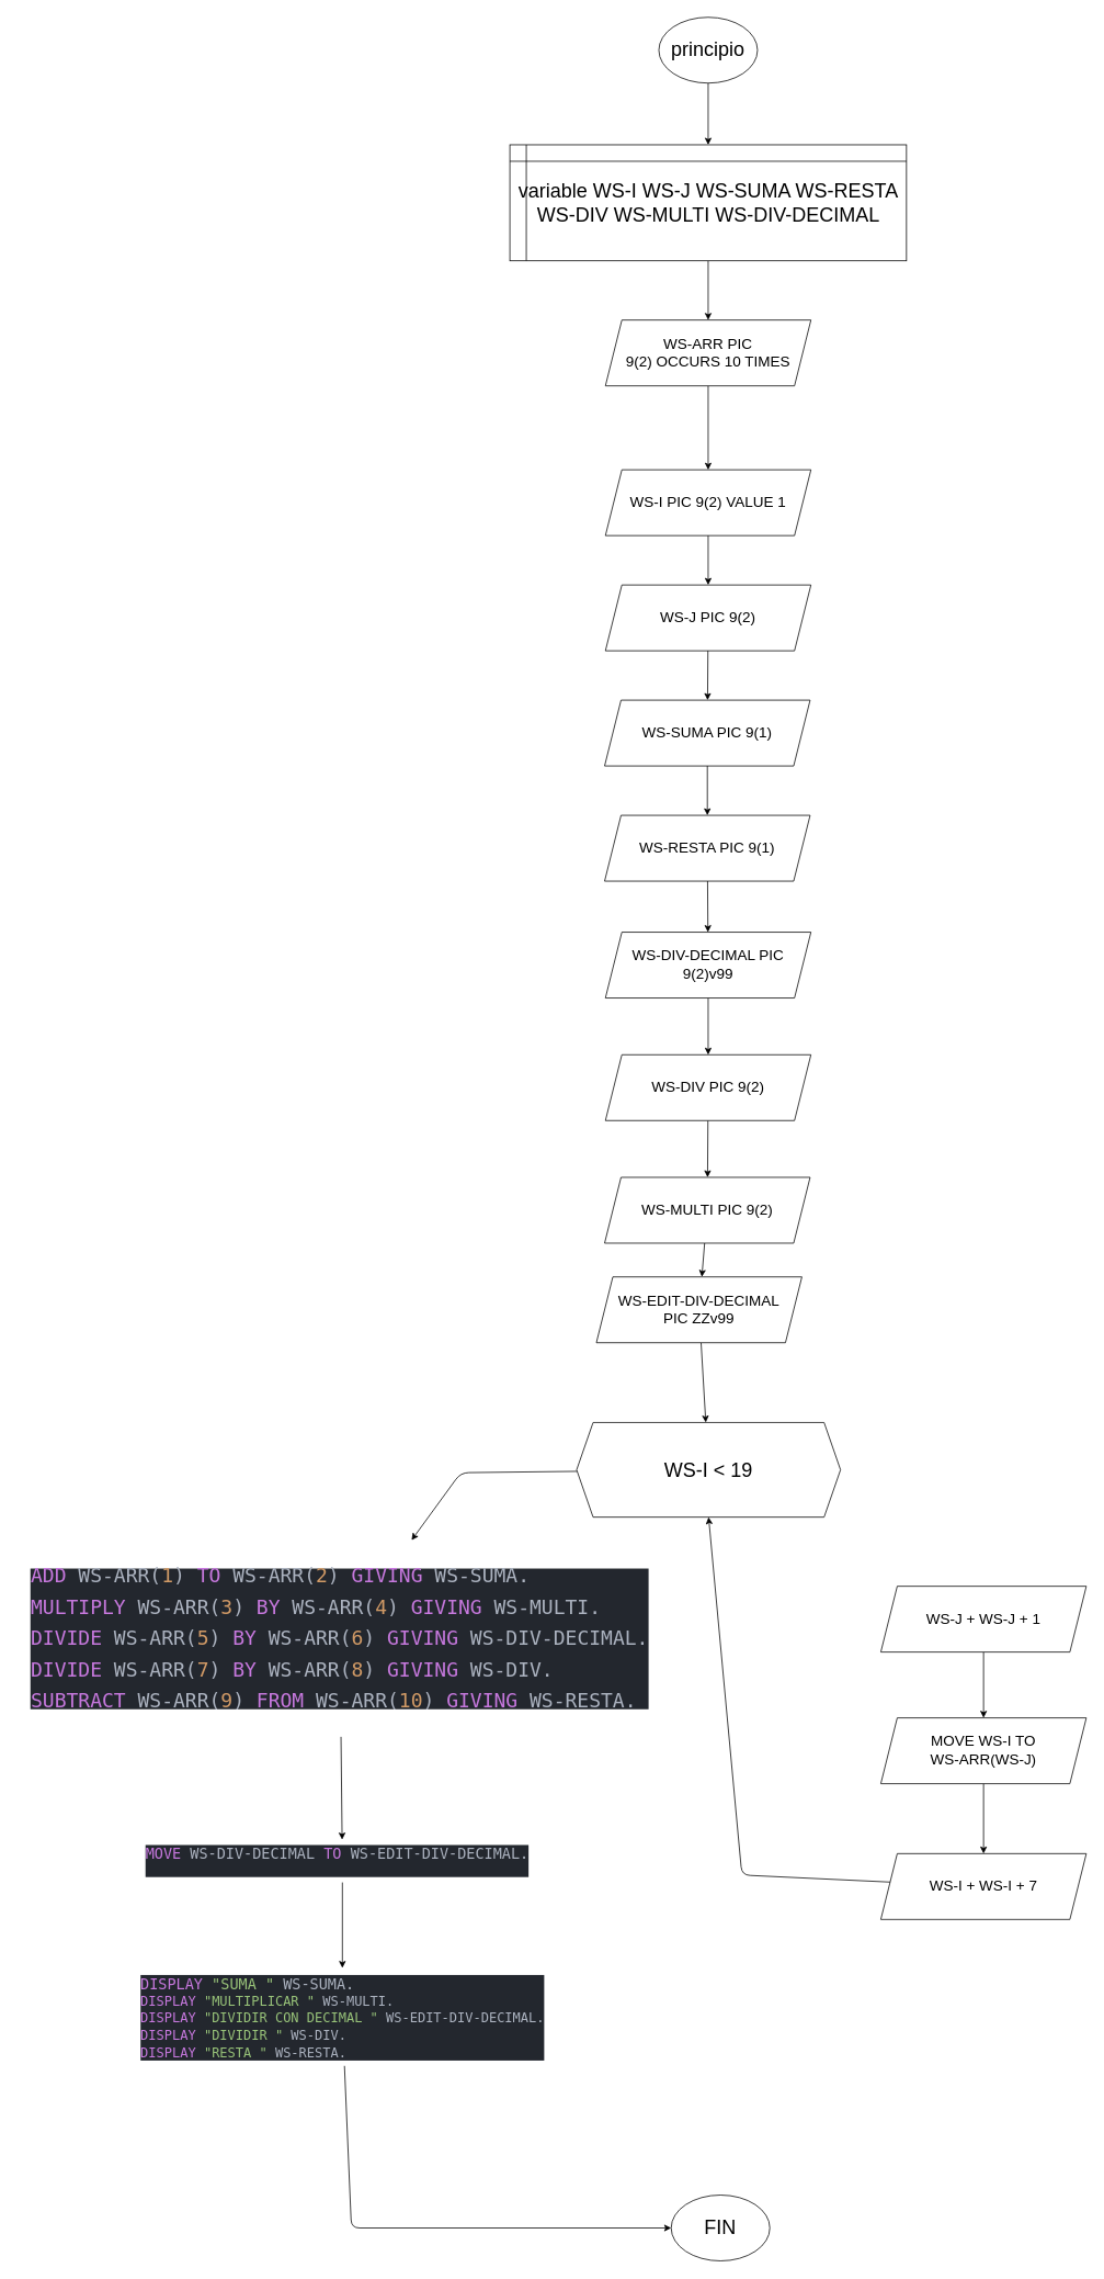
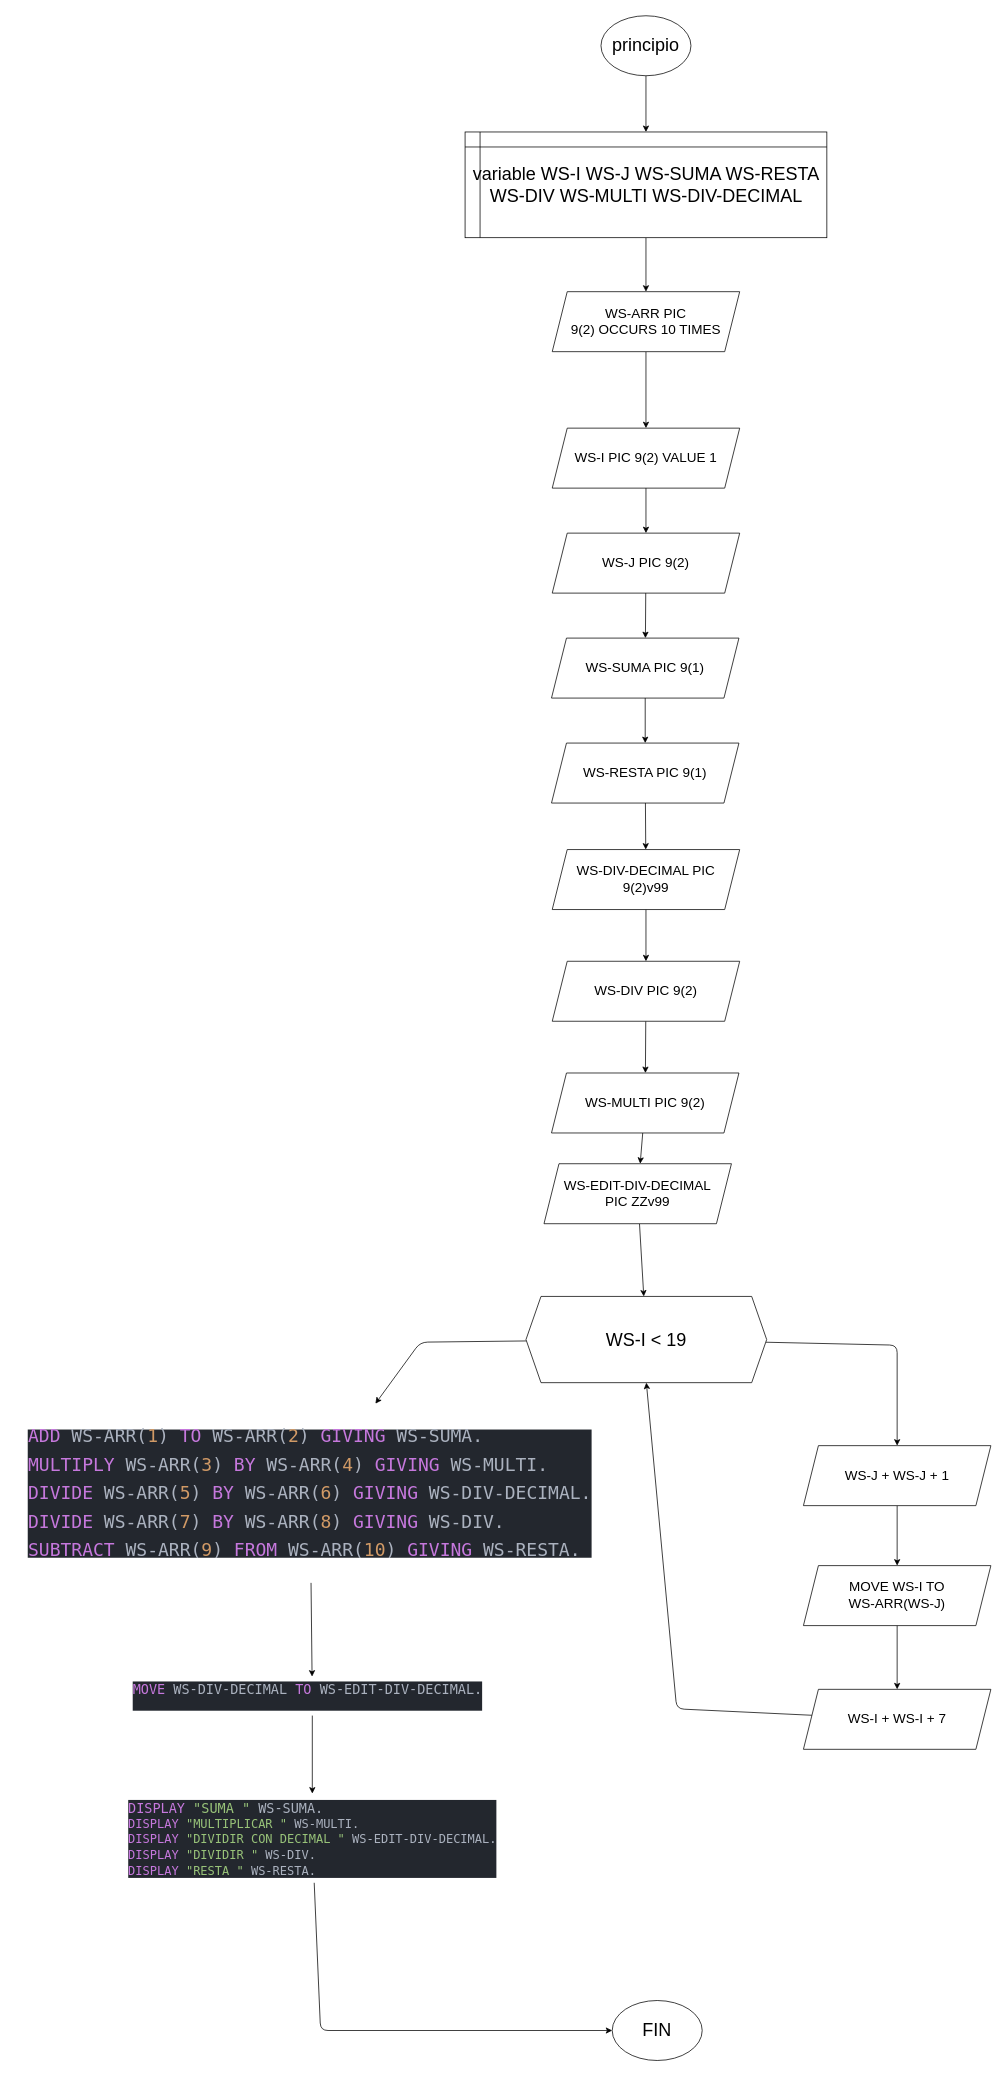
  <mxCell id="0" />
  <mxCell id="1" parent="0" />
  <mxCell id="2" style="edgeStyle=none;html=1;entryX=0.5;entryY=0;entryDx=0;entryDy=0;fontFamily=Garamond;fontSize=18;" parent="1" source="3" target="5" edge="1"><mxGeometry relative="1" as="geometry" /></mxCell>
  <mxCell id="3" value="&lt;span style=&quot;font-size: 18px;&quot;&gt;WS-SUMA PIC 9(1)&lt;/span&gt;" style="shape=parallelogram;perimeter=parallelogramPerimeter;whiteSpace=wrap;html=1;fixedSize=1;align=center;" parent="1" vertex="1"><mxGeometry x="735" y="850" width="250" height="80" as="geometry" /></mxCell>
  <mxCell id="4" style="edgeStyle=none;html=1;fontFamily=Garamond;fontSize=18;" parent="1" source="5" target="19" edge="1"><mxGeometry relative="1" as="geometry"><mxPoint x="860" y="1120" as="targetPoint" /></mxGeometry></mxCell>
  <mxCell id="5" value="&lt;span style=&quot;font-size: 18px;&quot;&gt;WS-RESTA PIC 9(1)&lt;/span&gt;" style="shape=parallelogram;perimeter=parallelogramPerimeter;whiteSpace=wrap;html=1;fixedSize=1;align=center;" parent="1" vertex="1"><mxGeometry x="735" y="990" width="250" height="80" as="geometry" /></mxCell>
  <mxCell id="6" style="edgeStyle=none;html=1;fontSize=24;" edge="1" parent="1" source="7" target="21"><mxGeometry relative="1" as="geometry" /></mxCell>
  <mxCell id="7" value="&lt;span style=&quot;font-size: 18px;&quot;&gt;WS-DIV PIC 9(2)&lt;/span&gt;" style="shape=parallelogram;perimeter=parallelogramPerimeter;whiteSpace=wrap;html=1;fixedSize=1;align=center;" parent="1" vertex="1"><mxGeometry x="736" y="1281" width="250" height="80" as="geometry" /></mxCell>
  <mxCell id="8" style="edgeStyle=none;html=1;fontSize=24;" edge="1" parent="1" source="9" target="11"><mxGeometry relative="1" as="geometry" /></mxCell>
  <mxCell id="9" value="&lt;font style=&quot;font-size: 24px;&quot;&gt;principio&lt;/font&gt;" style="ellipse;whiteSpace=wrap;html=1;" vertex="1" parent="1"><mxGeometry x="801" y="20" width="120" height="80" as="geometry" /></mxCell>
  <mxCell id="10" style="edgeStyle=none;html=1;fontSize=24;" edge="1" parent="1" source="11" target="17"><mxGeometry relative="1" as="geometry" /></mxCell>
  <mxCell id="11" value="variable WS-I WS-J WS-SUMA WS-RESTA WS-DIV WS-MULTI WS-DIV-DECIMAL" style="shape=internalStorage;whiteSpace=wrap;html=1;backgroundOutline=1;fontSize=24;" vertex="1" parent="1"><mxGeometry x="619.75" y="175" width="482.5" height="141" as="geometry" /></mxCell>
  <mxCell id="12" value="&lt;span style=&quot;font-size: 18px;&quot;&gt;WS-I PIC 9(2) VALUE 1&lt;/span&gt;" style="shape=parallelogram;perimeter=parallelogramPerimeter;whiteSpace=wrap;html=1;fixedSize=1;align=center;" vertex="1" parent="1"><mxGeometry x="736" y="570" width="250" height="80" as="geometry" /></mxCell>
  <mxCell id="13" style="edgeStyle=none;html=1;entryX=0.5;entryY=0;entryDx=0;entryDy=0;fontFamily=Garamond;fontSize=18;" edge="1" parent="1" target="15"><mxGeometry relative="1" as="geometry"><mxPoint x="861" y="650" as="sourcePoint" /></mxGeometry></mxCell>
  <mxCell id="14" style="edgeStyle=none;html=1;fontSize=24;" edge="1" parent="1" source="15" target="3"><mxGeometry relative="1" as="geometry" /></mxCell>
  <mxCell id="15" value="&lt;span style=&quot;font-size: 18px;&quot;&gt;WS-J PIC 9(2)&lt;/span&gt;" style="shape=parallelogram;perimeter=parallelogramPerimeter;whiteSpace=wrap;html=1;fixedSize=1;align=center;" vertex="1" parent="1"><mxGeometry x="736" y="710" width="250" height="80" as="geometry" /></mxCell>
  <mxCell id="16" style="edgeStyle=none;html=1;fontSize=24;" edge="1" parent="1" source="17" target="12"><mxGeometry relative="1" as="geometry" /></mxCell>
  <mxCell id="17" value="&lt;span style=&quot;font-size: 18px;&quot;&gt;WS-ARR PIC &lt;br&gt;9(2) OCCURS 10 TIMES&lt;/span&gt;" style="shape=parallelogram;perimeter=parallelogramPerimeter;whiteSpace=wrap;html=1;fixedSize=1;align=center;" vertex="1" parent="1"><mxGeometry x="736" y="388" width="250" height="80" as="geometry" /></mxCell>
  <mxCell id="18" style="edgeStyle=none;html=1;fontSize=24;" edge="1" parent="1" source="19" target="7"><mxGeometry relative="1" as="geometry" /></mxCell>
  <mxCell id="19" value="&lt;span style=&quot;font-size: 18px;&quot;&gt;WS-DIV-DECIMAL PIC &lt;br&gt;9(2)v99&lt;/span&gt;" style="shape=parallelogram;perimeter=parallelogramPerimeter;whiteSpace=wrap;html=1;fixedSize=1;align=center;" vertex="1" parent="1"><mxGeometry x="736" y="1132" width="250" height="80" as="geometry" /></mxCell>
  <mxCell id="20" style="edgeStyle=none;html=1;fontSize=24;" edge="1" parent="1" source="21" target="23"><mxGeometry relative="1" as="geometry" /></mxCell>
  <mxCell id="21" value="&lt;span style=&quot;font-size: 18px;&quot;&gt;WS-MULTI PIC 9(2)&lt;/span&gt;" style="shape=parallelogram;perimeter=parallelogramPerimeter;whiteSpace=wrap;html=1;fixedSize=1;align=center;" vertex="1" parent="1"><mxGeometry x="735" y="1430" width="250" height="80" as="geometry" /></mxCell>
  <mxCell id="22" style="edgeStyle=none;html=1;fontSize=24;" edge="1" parent="1" source="23" target="26"><mxGeometry relative="1" as="geometry" /></mxCell>
  <mxCell id="23" value="&lt;span style=&quot;font-size: 18px;&quot;&gt;WS-EDIT-DIV-DECIMAL PIC&amp;nbsp;ZZv99&lt;br&gt;&lt;/span&gt;" style="shape=parallelogram;perimeter=parallelogramPerimeter;whiteSpace=wrap;html=1;fixedSize=1;align=center;" vertex="1" parent="1"><mxGeometry x="725" y="1551" width="250" height="80" as="geometry" /></mxCell>
+ <mxCell id="24" style="edgeStyle=none;html=1;entryX=0.5;entryY=0;entryDx=0;entryDy=0;fontSize=24;" edge="1" parent="1" source="26" target="28"><mxGeometry relative="1" as="geometry"><Array as="points"><mxPoint x="1196" y="1793" /></Array></mxGeometry></mxCell>
  <mxCell id="25" style="edgeStyle=none;html=1;fontSize=24;" edge="1" parent="1" source="26" target="34"><mxGeometry relative="1" as="geometry"><Array as="points"><mxPoint x="560" y="1789" /></Array></mxGeometry></mxCell>
  <mxCell id="26" value="WS-I &amp;lt; 19" style="shape=hexagon;perimeter=hexagonPerimeter2;whiteSpace=wrap;html=1;fixedSize=1;fontSize=24;" vertex="1" parent="1"><mxGeometry x="701" y="1728" width="321" height="115" as="geometry" /></mxCell>
  <mxCell id="27" style="edgeStyle=none;html=1;fontSize=24;" edge="1" parent="1" source="28" target="30"><mxGeometry relative="1" as="geometry" /></mxCell>
  <mxCell id="28" value="&lt;span style=&quot;font-size: 18px;&quot;&gt;WS-J + WS-J + 1&lt;br&gt;&lt;/span&gt;" style="shape=parallelogram;perimeter=parallelogramPerimeter;whiteSpace=wrap;html=1;fixedSize=1;align=center;" vertex="1" parent="1"><mxGeometry x="1071" y="1927" width="250" height="80" as="geometry" /></mxCell>
  <mxCell id="29" style="edgeStyle=none;html=1;entryX=0.5;entryY=0;entryDx=0;entryDy=0;fontSize=24;" edge="1" parent="1" source="30" target="32"><mxGeometry relative="1" as="geometry" /></mxCell>
  <mxCell id="30" value="&lt;span style=&quot;font-size: 18px;&quot;&gt;MOVE WS-I TO &lt;br&gt;WS-ARR(WS-J)&lt;br&gt;&lt;/span&gt;" style="shape=parallelogram;perimeter=parallelogramPerimeter;whiteSpace=wrap;html=1;fixedSize=1;align=center;" vertex="1" parent="1"><mxGeometry x="1071" y="2087" width="250" height="80" as="geometry" /></mxCell>
  <mxCell id="31" style="edgeStyle=none;html=1;entryX=0.5;entryY=1;entryDx=0;entryDy=0;fontSize=24;" edge="1" parent="1" source="32" target="26"><mxGeometry relative="1" as="geometry"><Array as="points"><mxPoint x="902" y="2278" /></Array></mxGeometry></mxCell>
  <mxCell id="32" value="&lt;span style=&quot;font-size: 18px;&quot;&gt;WS-I + WS-I + 7&lt;br&gt;&lt;/span&gt;" style="shape=parallelogram;perimeter=parallelogramPerimeter;whiteSpace=wrap;html=1;fixedSize=1;align=center;" vertex="1" parent="1"><mxGeometry x="1071" y="2252" width="250" height="80" as="geometry" /></mxCell>
  <mxCell id="33" style="edgeStyle=none;html=1;fontSize=24;" edge="1" parent="1" source="34" target="36"><mxGeometry relative="1" as="geometry" /></mxCell>
  <mxCell id="34" value="&lt;div style=&quot;color: rgb(171, 178, 191); background-color: rgb(35, 39, 46); font-family: &amp;quot;JetBrains Mono&amp;quot;, &amp;quot;Droid Sans Mono&amp;quot;, &amp;quot;monospace&amp;quot;, monospace; line-height: 19px;&quot;&gt;&lt;div style=&quot;text-align: left;&quot;&gt;             &lt;font style=&quot;font-size: 24px;&quot;&gt;&lt;span style=&quot;color: rgb(198, 120, 221);&quot;&gt;ADD&lt;/span&gt;       WS-ARR(&lt;span style=&quot;color: rgb(209, 154, 102);&quot;&gt;1&lt;/span&gt;)  &lt;span style=&quot;color: rgb(198, 120, 221);&quot;&gt;TO&lt;/span&gt; WS-ARR(&lt;span style=&quot;color: rgb(209, 154, 102);&quot;&gt;2&lt;/span&gt;)    &lt;span style=&quot;color: rgb(198, 120, 221);&quot;&gt;GIVING&lt;/span&gt; WS-SUMA.&lt;/font&gt;&lt;/div&gt;&lt;div style=&quot;text-align: left;&quot;&gt;&lt;font style=&quot;font-size: 24px;&quot;&gt;&lt;br&gt;&lt;/font&gt;&lt;/div&gt;&lt;div style=&quot;text-align: left;&quot;&gt;             &lt;font style=&quot;font-size: 24px;&quot;&gt;&lt;span style=&quot;color: #c678dd;&quot;&gt;MULTIPLY&lt;/span&gt;  WS-ARR(&lt;span style=&quot;color: #d19a66;&quot;&gt;3&lt;/span&gt;)  &lt;span style=&quot;color: #c678dd;&quot;&gt;BY&lt;/span&gt; WS-ARR(&lt;span style=&quot;color: #d19a66;&quot;&gt;4&lt;/span&gt;)    &lt;span style=&quot;color: #c678dd;&quot;&gt;GIVING&lt;/span&gt; WS-MULTI.&lt;/font&gt;&lt;/div&gt;&lt;div style=&quot;text-align: left;&quot;&gt;&lt;font style=&quot;font-size: 24px;&quot;&gt;&lt;span style=&quot;color: #c678dd;&quot;&gt;&lt;br&gt;&lt;/span&gt;&lt;/font&gt;&lt;/div&gt;&lt;div style=&quot;text-align: left;&quot;&gt;             &lt;font style=&quot;font-size: 24px;&quot;&gt;&lt;span style=&quot;color: #c678dd;&quot;&gt;DIVIDE&lt;/span&gt;    WS-ARR(&lt;span style=&quot;color: #d19a66;&quot;&gt;5&lt;/span&gt;)  &lt;span style=&quot;color: #c678dd;&quot;&gt;BY&lt;/span&gt; WS-ARR(&lt;span style=&quot;color: #d19a66;&quot;&gt;6&lt;/span&gt;)&amp;nbsp;&lt;/font&gt;&lt;span style=&quot;color: rgb(198, 120, 221);&quot;&gt;GIVING&lt;/span&gt; WS-DIV-DECIMAL.&lt;/div&gt;&lt;div style=&quot;text-align: left;&quot;&gt;&lt;font style=&quot;font-size: 24px;&quot;&gt;&lt;span style=&quot;color: #c678dd;&quot;&gt;&lt;br&gt;&lt;/span&gt;&lt;/font&gt;&lt;/div&gt;&lt;div style=&quot;text-align: left;&quot;&gt;             &lt;font style=&quot;font-size: 24px;&quot;&gt;&lt;span style=&quot;color: #c678dd;&quot;&gt;DIVIDE&lt;/span&gt;    WS-ARR(&lt;span style=&quot;color: #d19a66;&quot;&gt;7&lt;/span&gt;)  &lt;span style=&quot;color: #c678dd;&quot;&gt;BY&lt;/span&gt; WS-ARR(&lt;span style=&quot;color: #d19a66;&quot;&gt;8&lt;/span&gt;)    &lt;span style=&quot;color: #c678dd;&quot;&gt;GIVING&lt;/span&gt; WS-DIV.&lt;/font&gt;&lt;/div&gt;&lt;div style=&quot;text-align: left;&quot;&gt;&lt;font style=&quot;font-size: 24px;&quot;&gt;&lt;br&gt;&lt;/font&gt;&lt;/div&gt;&lt;div style=&quot;text-align: left;&quot;&gt;             &lt;font style=&quot;font-size: 24px;&quot;&gt;&lt;span style=&quot;color: rgb(198, 120, 221);&quot;&gt;SUBTRACT&lt;/span&gt;  WS-ARR(&lt;span style=&quot;color: rgb(209, 154, 102);&quot;&gt;9&lt;/span&gt;)  &lt;span style=&quot;color: rgb(198, 120, 221);&quot;&gt;FROM&lt;/span&gt; WS-ARR(&lt;span style=&quot;color: rgb(209, 154, 102);&quot;&gt;10&lt;/span&gt;) &lt;span style=&quot;color: rgb(198, 120, 221);&quot;&gt;GIVING&lt;/span&gt; WS-RESTA.&lt;/font&gt;&lt;/div&gt;&lt;/div&gt;" style="text;html=1;strokeColor=none;fillColor=none;align=center;verticalAlign=middle;whiteSpace=wrap;rounded=0;fontSize=24;" vertex="1" parent="1"><mxGeometry x="20" y="1871" width="786" height="239" as="geometry" /></mxCell>
  <mxCell id="35" style="edgeStyle=none;html=1;fontSize=18;" edge="1" parent="1" source="36" target="38"><mxGeometry relative="1" as="geometry" /></mxCell>
  <mxCell id="36" value="&lt;div style=&quot;color: rgb(171, 178, 191); background-color: rgb(35, 39, 46); font-family: &amp;quot;JetBrains Mono&amp;quot;, &amp;quot;Droid Sans Mono&amp;quot;, &amp;quot;monospace&amp;quot;, monospace; line-height: 19px;&quot;&gt;&lt;div style=&quot;&quot;&gt;             &lt;font style=&quot;font-size: 18px;&quot;&gt;&lt;span style=&quot;color: rgb(198, 120, 221);&quot;&gt;MOVE&lt;/span&gt; WS-DIV-DECIMAL &lt;span style=&quot;color: rgb(198, 120, 221);&quot;&gt;TO&lt;/span&gt; WS-EDIT-DIV-DECIMAL.&lt;/font&gt;&lt;/div&gt;&lt;br&gt;&lt;/div&gt;" style="text;html=1;align=left;verticalAlign=middle;resizable=0;points=[];autosize=1;strokeColor=none;fillColor=none;fontSize=24;" vertex="1" parent="1"><mxGeometry x="175" y="2235" width="482" height="52" as="geometry" /></mxCell>
  <mxCell id="37" style="edgeStyle=none;html=1;entryX=0;entryY=0.5;entryDx=0;entryDy=0;fontSize=18;" edge="1" parent="1" source="38" target="39"><mxGeometry relative="1" as="geometry"><Array as="points"><mxPoint x="427" y="2707" /></Array></mxGeometry></mxCell>
  <mxCell id="38" value="&lt;div style=&quot;color: rgb(171, 178, 191); background-color: rgb(35, 39, 46); font-family: &amp;quot;JetBrains Mono&amp;quot;, &amp;quot;Droid Sans Mono&amp;quot;, &amp;quot;monospace&amp;quot;, monospace; line-height: 19px;&quot;&gt;&lt;div style=&quot;text-align: left;&quot;&gt;             &lt;font style=&quot;font-size: 18px;&quot;&gt;&lt;span style=&quot;color: rgb(198, 120, 221);&quot;&gt;DISPLAY&lt;/span&gt; &lt;span style=&quot;color: rgb(152, 195, 121);&quot;&gt;&quot;SUMA                 &quot;&lt;/span&gt; WS-SUMA.&lt;/font&gt;&lt;/div&gt;&lt;div style=&quot;text-align: left;&quot;&gt;             &lt;font size=&quot;3&quot;&gt;&lt;span style=&quot;color: #c678dd;&quot;&gt;DISPLAY&lt;/span&gt; &lt;span style=&quot;color: #98c379;&quot;&gt;&quot;MULTIPLICAR          &quot;&lt;/span&gt; WS-MULTI.&lt;/font&gt;&lt;/div&gt;&lt;div style=&quot;text-align: left;&quot;&gt;             &lt;font size=&quot;3&quot;&gt;&lt;span style=&quot;color: #c678dd;&quot;&gt;DISPLAY&lt;/span&gt; &lt;span style=&quot;color: #98c379;&quot;&gt;&quot;DIVIDIR CON DECIMAL  &quot;&lt;/span&gt; WS-EDIT-DIV-DECIMAL.&lt;/font&gt;&lt;/div&gt;&lt;div style=&quot;text-align: left;&quot;&gt;             &lt;font size=&quot;3&quot;&gt;&lt;span style=&quot;color: #c678dd;&quot;&gt;DISPLAY&lt;/span&gt; &lt;span style=&quot;color: #98c379;&quot;&gt;&quot;DIVIDIR              &quot;&lt;/span&gt; WS-DIV.&lt;/font&gt;&lt;/div&gt;&lt;div style=&quot;text-align: left;&quot;&gt;             &lt;font size=&quot;3&quot;&gt;&lt;span style=&quot;color: rgb(198, 120, 221);&quot;&gt;DISPLAY&lt;/span&gt; &lt;span style=&quot;color: rgb(152, 195, 121);&quot;&gt;&quot;RESTA                &quot;&lt;/span&gt; WS-RESTA.&lt;/font&gt;&lt;/div&gt;&lt;/div&gt;" style="text;html=1;align=center;verticalAlign=middle;resizable=0;points=[];autosize=1;strokeColor=none;fillColor=none;fontSize=24;" vertex="1" parent="1"><mxGeometry x="162.5" y="2391" width="507" height="119" as="geometry" /></mxCell>
  <mxCell id="39" value="&lt;font style=&quot;font-size: 24px;&quot;&gt;FIN&lt;/font&gt;" style="ellipse;whiteSpace=wrap;html=1;" vertex="1" parent="1"><mxGeometry x="816" y="2667" width="120" height="80" as="geometry" /></mxCell>
